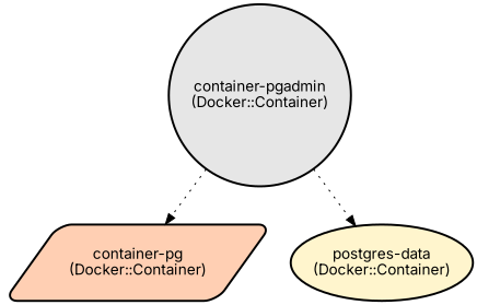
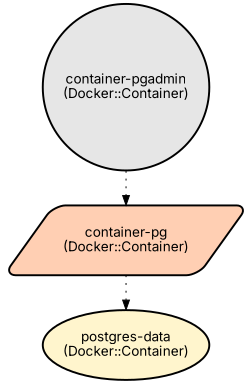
  digraph {
    fontname=Inter
    node [color=black fontname=Inter style="filled,bold,rounded"]
    edge [fontname=Inter style=dotted]
    n1 [fillcolor="#FFCFB3" height=1 label="container-pg\n(Docker::Container)" shape=parallelogram]
    n2 [fillcolor="#FFF5CD" height=1 label="postgres-data\n(Docker::Container)" shape=ellipse]
    n3 [fillcolor="#E6E6E6" height=1 label="container-pgadmin\n(Docker::Container)" shape=circle]
-   n3 -> n2
+   n1 -> n2
    n3 -> n1
  }
